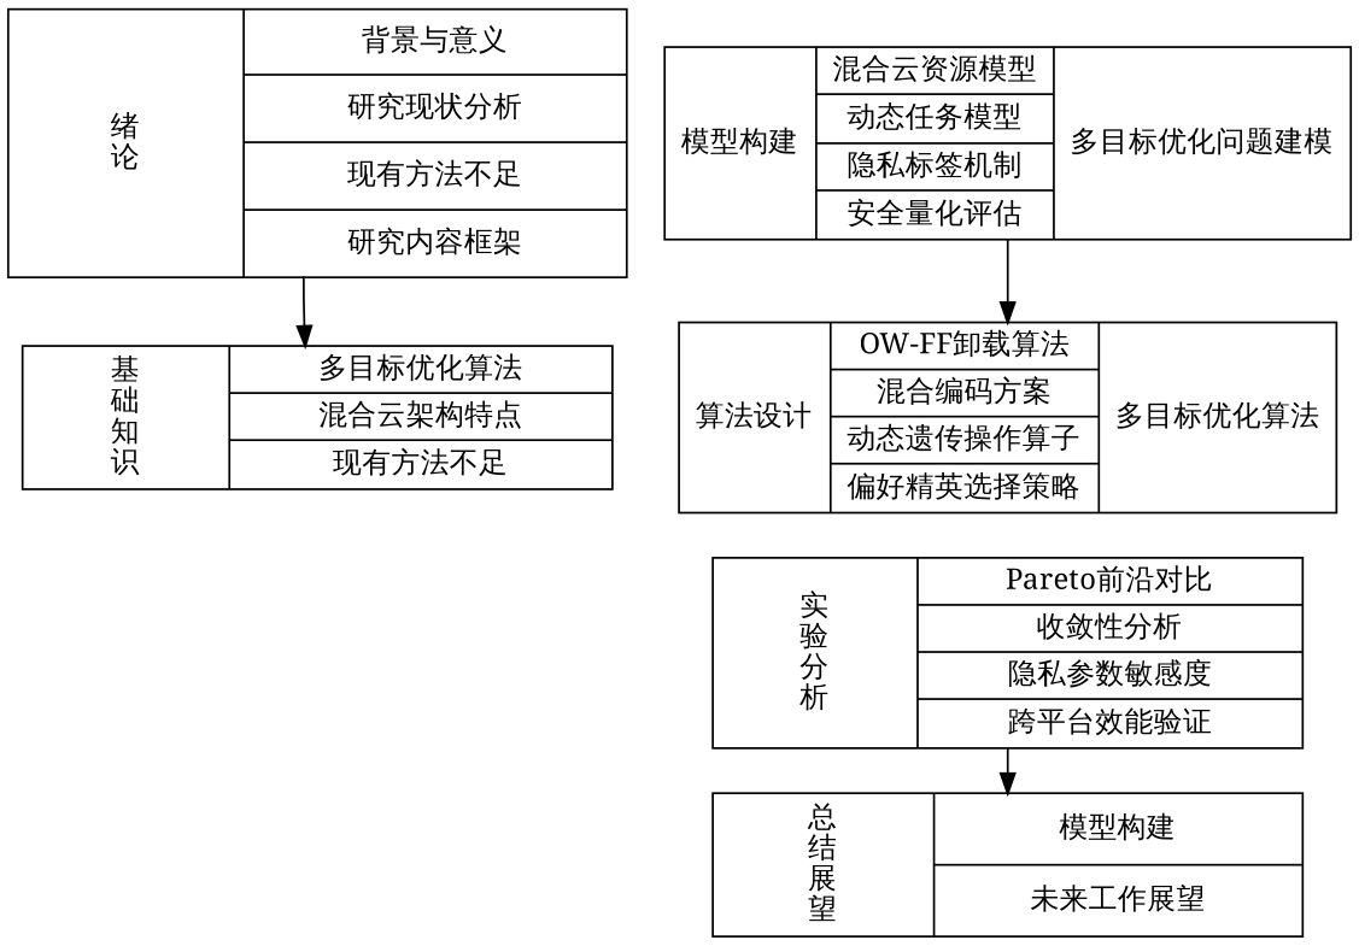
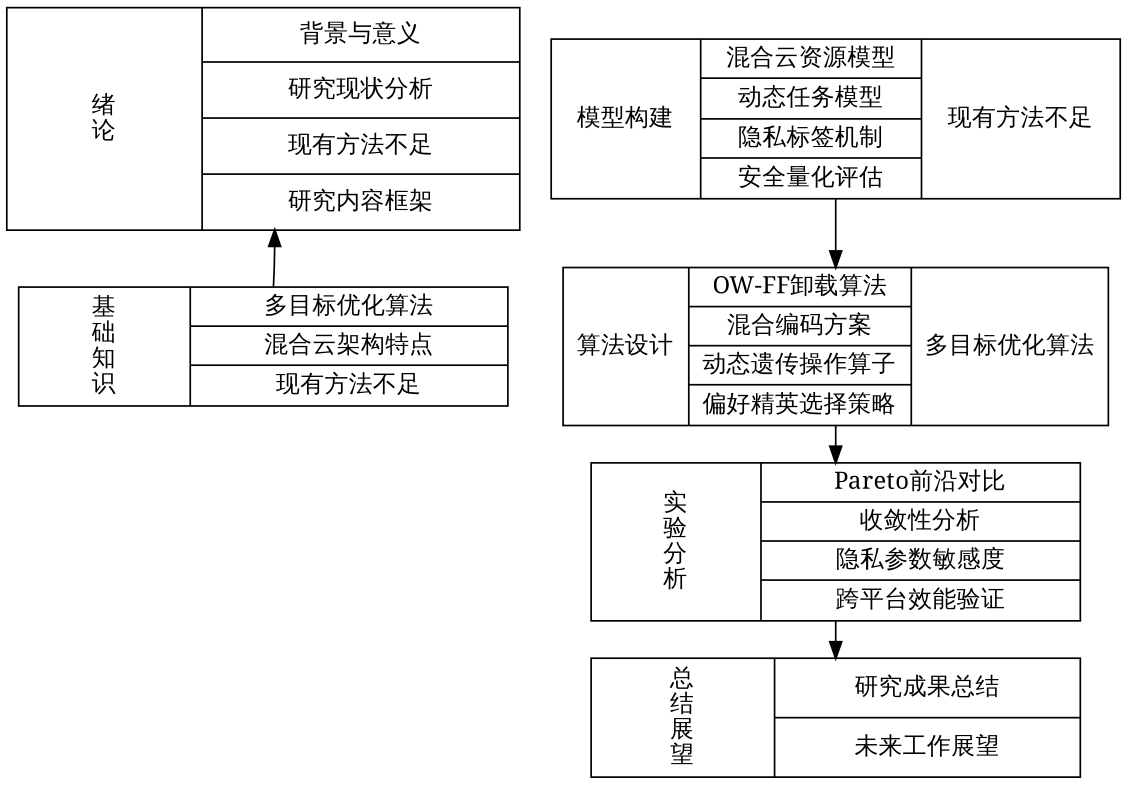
  digraph {
    ranksep=0.3
    node [fontname=SimSun shape=record]
    n1 [height=1.8 label="绪\n论 | {背景与意义 | 研究现状分析 | 现有方法不足 | 研究内容框架}" width=4.2]
    n2 [label="基\n础\n知\n识|{多目标优化算法 | 混合云架构特点 | 现有方法不足}" width=4]
-   n3 [label="模型构建|{混合云资源模型 | 动态任务模型 | 隐私标签机制 | 安全量化评估}|多目标优化问题建模" width=4]
+   n3 [label="模型构建|{混合云资源模型 | 动态任务模型 | 隐私标签机制 | 安全量化评估}|现有方法不足" width=4]
    n4 [label="算法设计|{OW-FF卸载算法 | 混合编码方案 | 动态遗传操作算子 | 偏好精英选择策略}|多目标优化算法" width=4]
    n5 [label="实\n验\n分\n析|{Pareto前沿对比 | 收敛性分析 | 隐私参数敏感度 | 跨平台效能验证}" width=4]
-   n6 [label="总\n结\n展\n望|{模型构建 | 未来工作展望}" width=4]
-   n1 -> n2
+   n6 [label="总\n结\n展\n望|{研究成果总结 | 未来工作展望}" width=4]
+   n2 -> n1
    n3 -> n4
+   n4 -> n5
    n5 -> n6
  }
